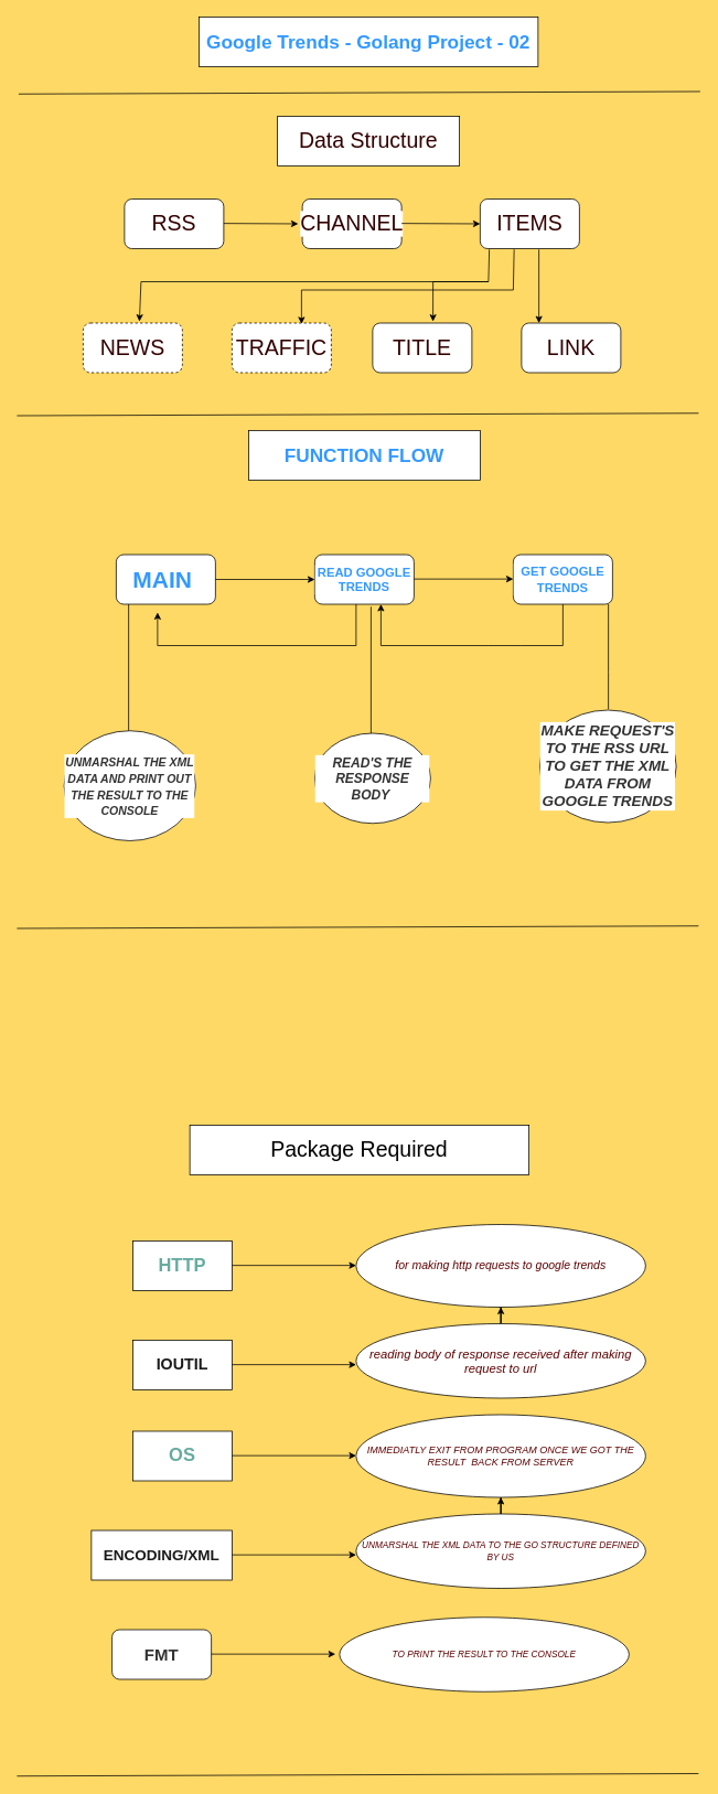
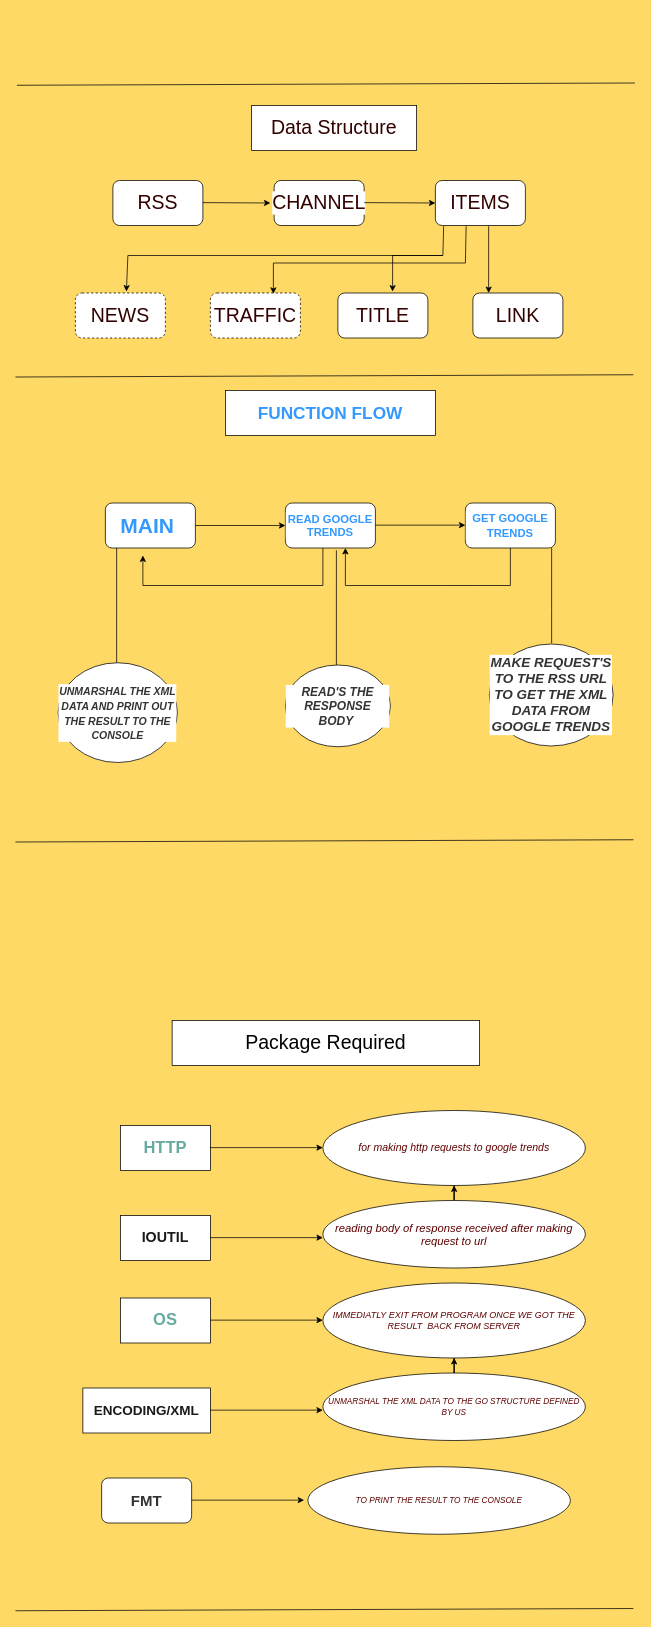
  <mxCell id="0" />
  <mxCell id="1" parent="0" />
  <mxCell id="2" value="&lt;font style=&quot;font-size: 26px;&quot;&gt;Package Required&lt;/font&gt;" style="rounded=0;whiteSpace=wrap;html=1;labelBackgroundColor=none;" vertex="1" parent="1"><mxGeometry x="229" y="1360" width="410" height="60" as="geometry" /></mxCell>
- <mxCell id="3" value="&lt;b&gt;&lt;font style=&quot;font-size: 23px;&quot;&gt;Google Trends - Golang Project - 02&lt;/font&gt;&lt;/b&gt;" style="rounded=0;whiteSpace=wrap;html=1;fontColor=#3399FF;" vertex="1" parent="1"><mxGeometry x="240" y="20" width="410" height="60" as="geometry" /></mxCell>
  <mxCell id="4" value="&lt;font size=&quot;1&quot; color=&quot;#67ab9f&quot; style=&quot;&quot;&gt;&lt;b style=&quot;font-size: 22px;&quot;&gt;HTTP&lt;/b&gt;&lt;/font&gt;" style="rounded=0;whiteSpace=wrap;html=1;fontSize=11;fontColor=#33FFFF;" vertex="1" parent="1"><mxGeometry x="160" y="1500" width="120" height="60" as="geometry" /></mxCell>
  <mxCell id="5" value="&lt;b&gt;&lt;font style=&quot;font-size: 19px;&quot;&gt;IOUTIL&lt;/font&gt;&lt;/b&gt;" style="rounded=0;whiteSpace=wrap;html=1;fontSize=11;fontColor=#1A1A1A;" vertex="1" parent="1"><mxGeometry x="160" y="1620" width="120" height="60" as="geometry" /></mxCell>
  <mxCell id="6" value="" style="endArrow=classic;html=1;rounded=0;fontSize=11;fontColor=#67AB9F;" edge="1" parent="1"><mxGeometry width="50" height="50" relative="1" as="geometry"><mxPoint x="280" y="1649.5" as="sourcePoint" /><mxPoint x="430" y="1649.5" as="targetPoint" /></mxGeometry></mxCell>
  <mxCell id="7" value="" style="endArrow=classic;html=1;rounded=0;fontSize=11;fontColor=#67AB9F;" edge="1" parent="1"><mxGeometry width="50" height="50" relative="1" as="geometry"><mxPoint x="280" y="1529.5" as="sourcePoint" /><mxPoint x="430" y="1529.5" as="targetPoint" /></mxGeometry></mxCell>
  <mxCell id="8" value="&lt;font size=&quot;1&quot; style=&quot;&quot;&gt;&lt;i style=&quot;font-size: 14px;&quot;&gt;for making http requests to google trends&lt;/i&gt;&lt;/font&gt;" style="ellipse;whiteSpace=wrap;html=1;fontSize=11;fontColor=#5E0000;" vertex="1" parent="1"><mxGeometry x="430" y="1480" width="350" height="100" as="geometry" /></mxCell>
  <mxCell id="9" value="" style="edgeStyle=orthogonalEdgeStyle;rounded=0;orthogonalLoop=1;jettySize=auto;html=1;fontSize=11;fontColor=#67AB9F;" edge="1" parent="1" source="10" target="8"><mxGeometry relative="1" as="geometry" /></mxCell>
  <mxCell id="10" value="&lt;font size=&quot;1&quot; color=&quot;#5e0000&quot; style=&quot;font-weight: normal;&quot;&gt;&lt;i style=&quot;font-size: 15px;&quot;&gt;reading body of response received after making request to url&lt;/i&gt;&lt;/font&gt;" style="ellipse;whiteSpace=wrap;html=1;fontSize=11;fontColor=#67AB9F;fontStyle=1" vertex="1" parent="1"><mxGeometry x="430" y="1600" width="350" height="90" as="geometry" /></mxCell>
  <mxCell id="11" value="Data Structure" style="rounded=0;whiteSpace=wrap;html=1;labelBackgroundColor=#FFFFFF;fontSize=26;fontColor=#330000;" vertex="1" parent="1"><mxGeometry x="335" y="140" width="220" height="60" as="geometry" /></mxCell>
  <mxCell id="12" value="RSS" style="rounded=1;whiteSpace=wrap;html=1;labelBackgroundColor=#FFFFFF;fontSize=26;fontColor=#330000;" vertex="1" parent="1"><mxGeometry x="150" y="240" width="120" height="60" as="geometry" /></mxCell>
  <mxCell id="13" value="ITEMS" style="rounded=1;whiteSpace=wrap;html=1;labelBackgroundColor=#FFFFFF;fontSize=26;fontColor=#330000;" vertex="1" parent="1"><mxGeometry x="580" y="240" width="120" height="60" as="geometry" /></mxCell>
  <mxCell id="14" value="LINK" style="rounded=1;whiteSpace=wrap;html=1;labelBackgroundColor=#FFFFFF;fontSize=26;fontColor=#330000;" vertex="1" parent="1"><mxGeometry x="630" y="390" width="120" height="60" as="geometry" /></mxCell>
  <mxCell id="15" value="TITLE" style="rounded=1;whiteSpace=wrap;html=1;labelBackgroundColor=#FFFFFF;fontSize=26;fontColor=#330000;" vertex="1" parent="1"><mxGeometry x="450" y="390" width="120" height="60" as="geometry" /></mxCell>
  <mxCell id="16" value="TRAFFIC" style="rounded=1;whiteSpace=wrap;html=1;labelBackgroundColor=#FFFFFF;fontSize=26;fontColor=#330000;dashed=1;" vertex="1" parent="1"><mxGeometry x="280" y="390" width="120" height="60" as="geometry" /></mxCell>
  <mxCell id="17" value="NEWS" style="rounded=1;whiteSpace=wrap;html=1;labelBackgroundColor=#FFFFFF;fontSize=26;fontColor=#330000;dashed=1;" vertex="1" parent="1"><mxGeometry x="100" y="390" width="120" height="60" as="geometry" /></mxCell>
  <mxCell id="18" value="CHANNEL" style="rounded=1;whiteSpace=wrap;html=1;labelBackgroundColor=#FFFFFF;fontSize=26;fontColor=#330000;" vertex="1" parent="1"><mxGeometry x="365" y="240" width="120" height="60" as="geometry" /></mxCell>
  <mxCell id="19" value="" style="endArrow=classic;html=1;rounded=0;fontSize=26;fontColor=#0000CC;" edge="1" parent="1"><mxGeometry width="50" height="50" relative="1" as="geometry"><mxPoint x="270" y="269.5" as="sourcePoint" /><mxPoint x="360" y="270" as="targetPoint" /></mxGeometry></mxCell>
  <mxCell id="20" value="" style="endArrow=classic;html=1;rounded=0;fontSize=26;fontColor=#0000CC;entryX=0;entryY=0.5;entryDx=0;entryDy=0;" edge="1" parent="1" target="13"><mxGeometry width="50" height="50" relative="1" as="geometry"><mxPoint x="485" y="269.5" as="sourcePoint" /><mxPoint x="555" y="269.5" as="targetPoint" /></mxGeometry></mxCell>
  <mxCell id="21" value="" style="endArrow=classic;html=1;rounded=0;fontSize=26;fontColor=#0000CC;exitX=0.092;exitY=1.017;exitDx=0;exitDy=0;entryX=0.608;entryY=-0.033;entryDx=0;entryDy=0;entryPerimeter=0;exitPerimeter=0;" edge="1" parent="1" source="13" target="15"><mxGeometry width="50" height="50" relative="1" as="geometry"><mxPoint x="560" y="510" as="sourcePoint" /><mxPoint x="560" y="570" as="targetPoint" /><Array as="points"><mxPoint x="590" y="340" /><mxPoint x="523" y="340" /></Array></mxGeometry></mxCell>
  <mxCell id="22" value="" style="endArrow=classic;html=1;rounded=0;fontSize=26;fontColor=#0000CC;entryX=0.567;entryY=-0.033;entryDx=0;entryDy=0;entryPerimeter=0;" edge="1" parent="1" target="17"><mxGeometry width="50" height="50" relative="1" as="geometry"><mxPoint x="590" y="340" as="sourcePoint" /><mxPoint x="470" y="340" as="targetPoint" /><Array as="points"><mxPoint x="170" y="340" /></Array></mxGeometry></mxCell>
  <mxCell id="23" value="" style="endArrow=classic;html=1;rounded=0;fontSize=26;fontColor=#0000CC;exitX=0.592;exitY=1.017;exitDx=0;exitDy=0;exitPerimeter=0;entryX=0.175;entryY=0;entryDx=0;entryDy=0;entryPerimeter=0;" edge="1" parent="1" source="13" target="14"><mxGeometry width="50" height="50" relative="1" as="geometry"><mxPoint x="580" y="560" as="sourcePoint" /><mxPoint x="650" y="560" as="targetPoint" /></mxGeometry></mxCell>
  <mxCell id="24" value="" style="endArrow=classic;html=1;rounded=0;fontSize=26;fontColor=#0000CC;exitX=0.342;exitY=1.017;exitDx=0;exitDy=0;entryX=0.7;entryY=0.017;entryDx=0;entryDy=0;entryPerimeter=0;exitPerimeter=0;" edge="1" parent="1" source="13" target="16"><mxGeometry width="50" height="50" relative="1" as="geometry"><mxPoint x="590" y="570" as="sourcePoint" /><mxPoint x="660" y="570" as="targetPoint" /><Array as="points"><mxPoint x="620" y="350" /><mxPoint x="364" y="350" /></Array></mxGeometry></mxCell>
  <mxCell id="25" value="Untitled Layer" parent="0" />
  <mxCell id="26" value="&lt;font size=&quot;1&quot; color=&quot;#67ab9f&quot; style=&quot;&quot;&gt;&lt;b style=&quot;font-size: 22px;&quot;&gt;OS&lt;/b&gt;&lt;/font&gt;" style="rounded=0;whiteSpace=wrap;html=1;fontSize=11;fontColor=#33FFFF;" vertex="1" parent="25"><mxGeometry x="160" y="1730" width="120" height="60" as="geometry" /></mxCell>
  <mxCell id="27" value="&lt;b&gt;&lt;font style=&quot;font-size: 18px;&quot;&gt;ENCODING/XML&lt;/font&gt;&lt;/b&gt;" style="rounded=0;whiteSpace=wrap;html=1;fontSize=11;fontColor=#1A1A1A;" vertex="1" parent="25"><mxGeometry x="110" y="1850" width="170" height="60" as="geometry" /></mxCell>
  <mxCell id="28" value="" style="endArrow=classic;html=1;rounded=0;fontSize=11;fontColor=#67AB9F;" edge="1" parent="25"><mxGeometry width="50" height="50" relative="1" as="geometry"><mxPoint x="280" y="1879.5" as="sourcePoint" /><mxPoint x="430" y="1879.5" as="targetPoint" /></mxGeometry></mxCell>
  <mxCell id="29" value="" style="endArrow=classic;html=1;rounded=0;fontSize=11;fontColor=#67AB9F;" edge="1" parent="25"><mxGeometry width="50" height="50" relative="1" as="geometry"><mxPoint x="280" y="1759.5" as="sourcePoint" /><mxPoint x="430" y="1759.5" as="targetPoint" /></mxGeometry></mxCell>
  <mxCell id="30" value="&lt;font size=&quot;1&quot; style=&quot;&quot;&gt;&lt;i style=&quot;font-size: 12px;&quot;&gt;IMMEDIATLY EXIT FROM PROGRAM ONCE WE GOT THE RESULT&amp;nbsp; BACK FROM SERVER&lt;/i&gt;&lt;/font&gt;" style="ellipse;whiteSpace=wrap;html=1;fontSize=11;fontColor=#5E0000;" vertex="1" parent="25"><mxGeometry x="430" y="1710" width="350" height="100" as="geometry" /></mxCell>
  <mxCell id="31" value="" style="edgeStyle=orthogonalEdgeStyle;rounded=0;orthogonalLoop=1;jettySize=auto;html=1;fontSize=11;fontColor=#67AB9F;" edge="1" parent="25" source="32" target="30"><mxGeometry relative="1" as="geometry" /></mxCell>
  <mxCell id="32" value="&lt;font color=&quot;#5e0000&quot; style=&quot;font-size: 11px; font-weight: normal;&quot;&gt;&lt;i&gt;UNMARSHAL THE XML DATA TO THE GO STRUCTURE DEFINED BY US&lt;/i&gt;&lt;/font&gt;" style="ellipse;whiteSpace=wrap;html=1;fontSize=11;fontColor=#67AB9F;fontStyle=1" vertex="1" parent="25"><mxGeometry x="430" y="1830" width="350" height="90" as="geometry" /></mxCell>
  <mxCell id="33" value="&lt;b&gt;&lt;font style=&quot;font-size: 20px;&quot;&gt;FMT&lt;/font&gt;&lt;/b&gt;" style="rounded=1;whiteSpace=wrap;html=1;labelBackgroundColor=#FFFFFF;fontSize=14;fontColor=#333333;" vertex="1" parent="25"><mxGeometry x="135" y="1970" width="120" height="60" as="geometry" /></mxCell>
  <mxCell id="34" value="" style="endArrow=classic;html=1;rounded=0;fontSize=11;fontColor=#67AB9F;" edge="1" parent="25"><mxGeometry width="50" height="50" relative="1" as="geometry"><mxPoint x="255" y="1999.5" as="sourcePoint" /><mxPoint x="405" y="1999.5" as="targetPoint" /></mxGeometry></mxCell>
  <mxCell id="35" value="&lt;font color=&quot;#5e0000&quot; style=&quot;font-size: 11px; font-weight: normal;&quot;&gt;&lt;i&gt;TO PRINT THE RESULT TO THE CONSOLE&lt;/i&gt;&lt;/font&gt;" style="ellipse;whiteSpace=wrap;html=1;fontSize=11;fontColor=#67AB9F;fontStyle=1" vertex="1" parent="25"><mxGeometry x="410" y="1955" width="350" height="90" as="geometry" /></mxCell>
  <mxCell id="36" value="&lt;b&gt;&lt;font style=&quot;font-size: 23px;&quot;&gt;FUNCTION FLOW&lt;/font&gt;&lt;/b&gt;" style="rounded=0;whiteSpace=wrap;html=1;labelBackgroundColor=#FFFFFF;fontSize=16;fontColor=#3399FF;" vertex="1" parent="25"><mxGeometry x="300" y="520" width="280" height="60" as="geometry" /></mxCell>
  <mxCell id="37" value="&lt;b style=&quot;font-size: 28px;&quot;&gt;MAIN&amp;nbsp;&lt;/b&gt;" style="rounded=1;whiteSpace=wrap;html=1;labelBackgroundColor=#FFFFFF;fontSize=28;fontColor=#3399FF;" vertex="1" parent="25"><mxGeometry x="140" y="670" width="120" height="60" as="geometry" /></mxCell>
  <mxCell id="38" value="&lt;b&gt;&lt;font style=&quot;font-size: 15px;&quot;&gt;GET GOOGLE TRENDS&lt;/font&gt;&lt;/b&gt;" style="rounded=1;whiteSpace=wrap;html=1;labelBackgroundColor=#FFFFFF;fontSize=16;fontColor=#3399FF;" vertex="1" parent="25"><mxGeometry x="620" y="670" width="120" height="60" as="geometry" /></mxCell>
  <mxCell id="39" value="&lt;b style=&quot;font-size: 15px;&quot;&gt;READ GOOGLE TRENDS&lt;/b&gt;" style="rounded=1;whiteSpace=wrap;html=1;labelBackgroundColor=#FFFFFF;fontSize=15;fontColor=#3399FF;" vertex="1" parent="25"><mxGeometry x="380" y="670" width="120" height="60" as="geometry" /></mxCell>
  <mxCell id="40" value="" style="endArrow=classic;html=1;rounded=0;fontSize=16;fontColor=#3399FF;exitX=1;exitY=0.5;exitDx=0;exitDy=0;entryX=0;entryY=0.5;entryDx=0;entryDy=0;" edge="1" parent="25" source="37" target="39"><mxGeometry width="50" height="50" relative="1" as="geometry"><mxPoint x="430" y="760" as="sourcePoint" /><mxPoint x="480" y="710" as="targetPoint" /></mxGeometry></mxCell>
  <mxCell id="41" value="" style="endArrow=classic;html=1;rounded=0;fontSize=16;fontColor=#3399FF;exitX=1;exitY=0.5;exitDx=0;exitDy=0;entryX=0;entryY=0.5;entryDx=0;entryDy=0;" edge="1" parent="25"><mxGeometry width="50" height="50" relative="1" as="geometry"><mxPoint x="500" y="699.5" as="sourcePoint" /><mxPoint x="620" y="699.5" as="targetPoint" /></mxGeometry></mxCell>
  <mxCell id="42" value="" style="endArrow=classic;html=1;rounded=0;fontSize=16;fontColor=#3399FF;exitX=0.5;exitY=1;exitDx=0;exitDy=0;entryX=0.667;entryY=1;entryDx=0;entryDy=0;entryPerimeter=0;" edge="1" parent="25" source="38" target="39"><mxGeometry width="50" height="50" relative="1" as="geometry"><mxPoint x="560" y="800" as="sourcePoint" /><mxPoint x="440" y="750" as="targetPoint" /><Array as="points"><mxPoint x="680" y="780" /><mxPoint x="630" y="780" /><mxPoint x="590" y="780" /><mxPoint x="460" y="780" /></Array></mxGeometry></mxCell>
  <mxCell id="43" value="" style="endArrow=classic;html=1;rounded=0;fontSize=16;fontColor=#3399FF;exitX=0.5;exitY=1;exitDx=0;exitDy=0;" edge="1" parent="25"><mxGeometry width="50" height="50" relative="1" as="geometry"><mxPoint x="430" y="730" as="sourcePoint" /><mxPoint x="190" y="740" as="targetPoint" /><Array as="points"><mxPoint x="430" y="780" /><mxPoint x="190" y="780" /></Array></mxGeometry></mxCell>
  <mxCell id="44" value="&lt;i&gt;&lt;b&gt;&lt;font color=&quot;#333333&quot;&gt;READ'S THE RESPONSE BODY&amp;nbsp;&lt;/font&gt;&lt;/b&gt;&lt;/i&gt;" style="ellipse;whiteSpace=wrap;html=1;labelBackgroundColor=#FFFFFF;fontSize=16;fontColor=#3399FF;" vertex="1" parent="25"><mxGeometry x="380" y="886" width="140" height="109" as="geometry" /></mxCell>
  <mxCell id="45" value="&lt;font size=&quot;1&quot; color=&quot;#333333&quot;&gt;&lt;b&gt;&lt;i style=&quot;font-size: 14px;&quot;&gt;UNMARSHAL THE XML DATA AND PRINT OUT THE RESULT TO THE CONSOLE&lt;/i&gt;&lt;/b&gt;&lt;/font&gt;" style="ellipse;whiteSpace=wrap;html=1;labelBackgroundColor=#FFFFFF;fontSize=16;fontColor=#3399FF;" vertex="1" parent="25"><mxGeometry x="77" y="883" width="159" height="133" as="geometry" /></mxCell>
  <mxCell id="46" value="&lt;b&gt;&lt;i&gt;&lt;font style=&quot;font-size: 18px;&quot;&gt;MAKE REQUEST'S TO THE RSS URL TO GET THE XML DATA FROM GOOGLE TRENDS&lt;/font&gt;&lt;/i&gt;&lt;/b&gt;" style="ellipse;whiteSpace=wrap;html=1;labelBackgroundColor=#FFFFFF;fontSize=16;fontColor=#333333;" vertex="1" parent="25"><mxGeometry x="652" y="858" width="165" height="136" as="geometry" /></mxCell>
  <mxCell id="47" value="" style="endArrow=none;html=1;rounded=0;fontSize=28;fontColor=#333333;entryX=0.567;entryY=1.05;entryDx=0;entryDy=0;entryPerimeter=0;" edge="1" parent="25" target="39"><mxGeometry width="50" height="50" relative="1" as="geometry"><mxPoint x="448" y="886" as="sourcePoint" /><mxPoint x="551" y="895" as="targetPoint" /></mxGeometry></mxCell>
  <mxCell id="48" style="edgeStyle=orthogonalEdgeStyle;rounded=0;orthogonalLoop=1;jettySize=auto;html=1;exitX=0.5;exitY=1;exitDx=0;exitDy=0;fontSize=28;fontColor=#333333;" edge="1" parent="25" source="44" target="44"><mxGeometry relative="1" as="geometry" /></mxCell>
  <mxCell id="49" value="" style="endArrow=none;html=1;rounded=0;fontSize=28;fontColor=#333333;entryX=0.567;entryY=1.05;entryDx=0;entryDy=0;entryPerimeter=0;" edge="1" parent="25"><mxGeometry width="50" height="50" relative="1" as="geometry"><mxPoint x="155" y="883" as="sourcePoint" /><mxPoint x="155.04" y="730" as="targetPoint" /></mxGeometry></mxCell>
  <mxCell id="50" value="" style="endArrow=none;html=1;rounded=0;fontSize=28;fontColor=#333333;entryX=0.567;entryY=1.05;entryDx=0;entryDy=0;entryPerimeter=0;" edge="1" parent="25"><mxGeometry width="50" height="50" relative="1" as="geometry"><mxPoint x="735" y="857" as="sourcePoint" /><mxPoint x="735.04" y="730" as="targetPoint" /><Array as="points"><mxPoint x="735" y="812" /></Array></mxGeometry></mxCell>
  <mxCell id="51" value="" style="endArrow=none;html=1;rounded=0;fontSize=28;fontColor=#333333;" edge="1" parent="25"><mxGeometry width="50" height="50" relative="1" as="geometry"><mxPoint y="502" as="sourcePoint" x="20" /><mxPoint x="844" y="499" as="targetPoint" /></mxGeometry></mxCell>
  <mxCell id="52" value="" style="endArrow=none;html=1;rounded=0;fontSize=28;fontColor=#333333;" edge="1" parent="25"><mxGeometry width="50" height="50" relative="1" as="geometry"><mxPoint y="1122" as="sourcePoint" x="20" /><mxPoint x="844" y="1119" as="targetPoint" /></mxGeometry></mxCell>
  <mxCell id="53" value="" style="endArrow=none;html=1;rounded=0;fontSize=28;fontColor=#333333;" edge="1" parent="25"><mxGeometry width="50" height="50" relative="1" as="geometry"><mxPoint y="2147" as="sourcePoint" x="20" /><mxPoint x="844" y="2144" as="targetPoint" /></mxGeometry></mxCell>
  <mxCell id="54" value="" style="endArrow=none;html=1;rounded=0;fontSize=28;fontColor=#333333;" edge="1" parent="25"><mxGeometry width="50" height="50" relative="1" as="geometry"><mxPoint x="22" y="113" as="sourcePoint" /><mxPoint x="846" y="110" as="targetPoint" /></mxGeometry></mxCell>
